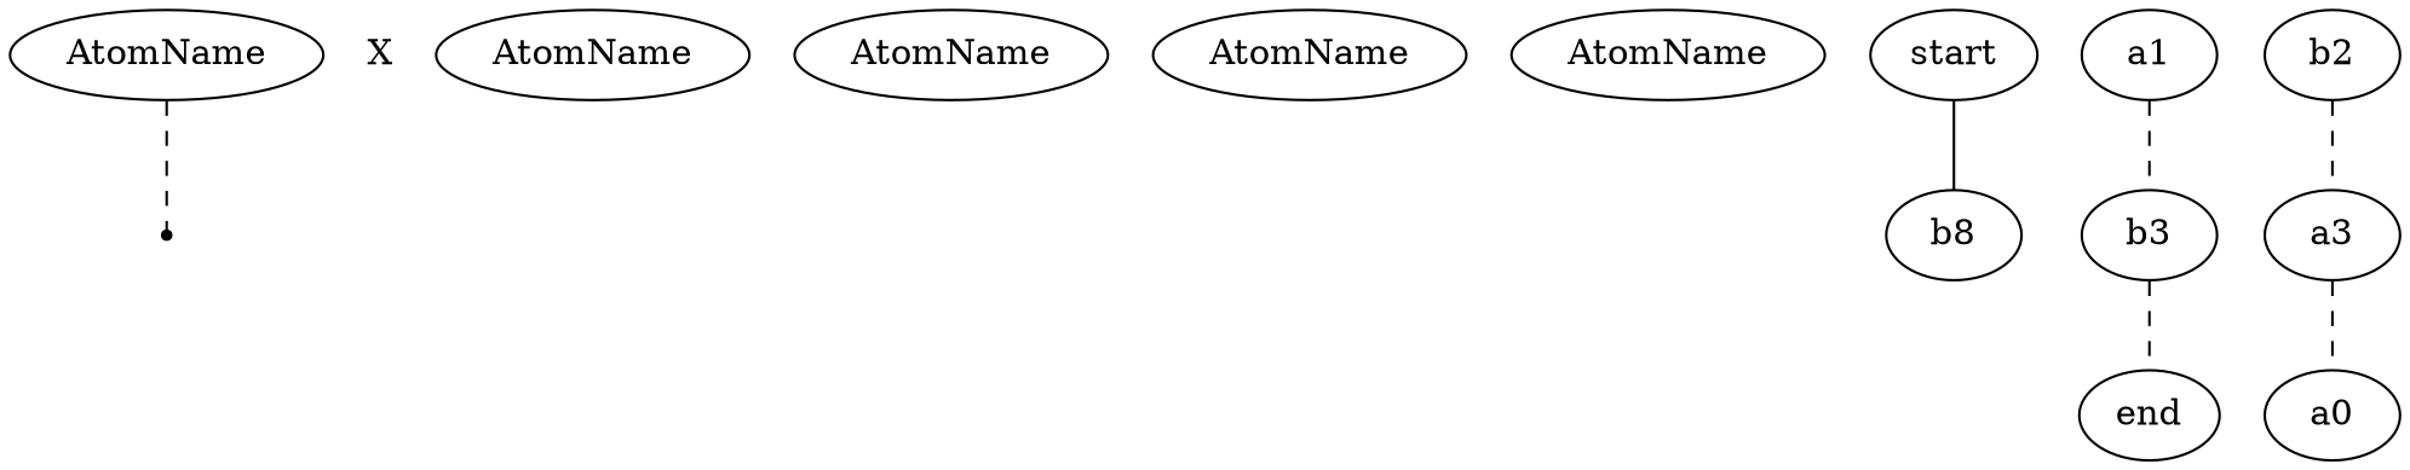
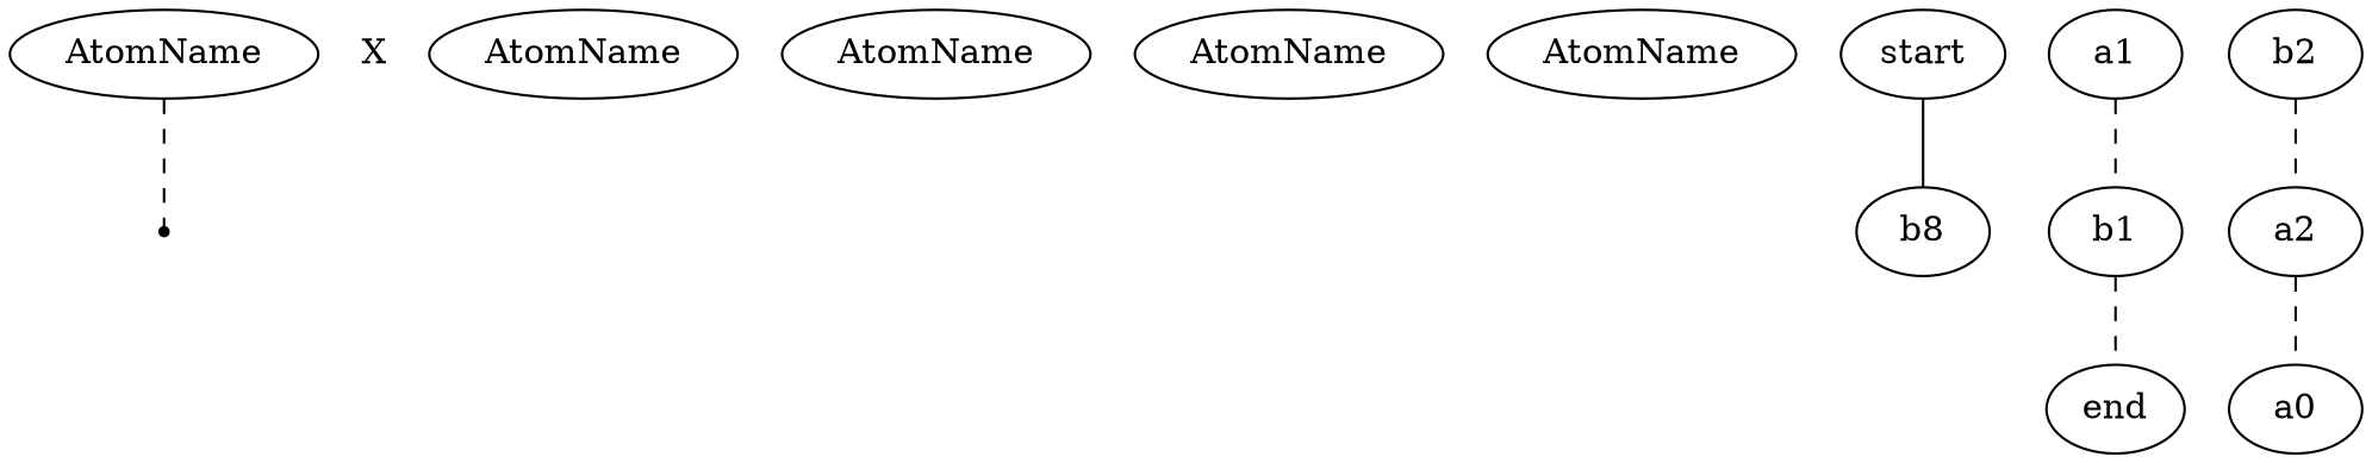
  digraph {
    edge [arrowhead=none style=dashed]
    l1 [shape=point]
    n2 [label=X shape=plain]
    n3 [label=AtomName]
    n4 [label=AtomName]
    n5 [label=AtomName]
    n6 [label=AtomName]
    n7 [label=AtomName]
    n8 [label=b8]
    start
    a1
-   b3
+   b3 [label=b1]
    end
    b2
-   a3
+   a3 [label=a2]
    a0
    n3 -> l1
    start -> n8 [style=solid]
    a1 -> b3
    b3 -> end
    b2 -> a3
    a3 -> a0
  }
